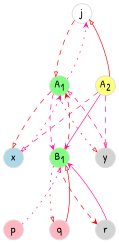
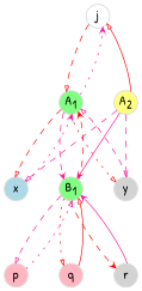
  digraph {
    bgcolor=white
    color=white
    fontname="Patrick Hand"
    nodesep=0.4
    rankdir=TB
    ranksep=0.8
    node [color="#DDDDDD" fillcolor="#80ff80" fixedsize=true fontname="Patrick Hand" fontsize=12 penwidth=1.0 style=filled]
    edge [arrowhead=onormal arrowsize=0.5 color=deeppink fontname="Patrick Hand" penwidth=0.7 style=dashed]
    n1 [fillcolor=white height=0.3 label=j width=0.3]
    n2 [height=0.3 label=<A<SUB>1</SUB>> width=0.3]
    n3 [fillcolor="#ffff80" height=0.3 label=<A<SUB>2</SUB>> width=0.3]
    n4 [fillcolor=lightblue height=0.3 label=x width=0.3]
    n5 [height=0.3 label=<B<SUB>1</SUB>> width=0.3]
    n6 [fillcolor=lightgrey height=0.3 label=y width=0.3]
    n7 [fillcolor=lightpink height=0.3 label=p width=0.3]
    n8 [fillcolor=lightpink height=0.3 label=q width=0.3]
    n9 [fillcolor=lightgrey height=0.3 label=r width=0.3]
    n1 -> n2 [color=red]
    n1 -> n3 [color="#000000" style=invis arrowhead=""]
    n2 -> n1 [arrowhead=vee style=dotted]
    n2 -> n4 [color=red]
    n2 -> n5 [arrowhead=vee]
    n2 -> n6 [color=red style=dotted]
    n3 -> n1 [color=red style=bold]
    n3 -> n4 [constraint=false]
    n3 -> n5 [arrowhead=vee constraint=false style=bold]
    n3 -> n6 [constraint=false]
    n4 -> n2 [arrowhead=vee style=dotted]
    n5 -> n2 [arrowhead=vee color=red]
+   n5 -> n7
    n5 -> n8 [color=red style=dotted]
    n5 -> n9 [arrowhead=vee color=red]
    n6 -> n2
    n7 -> n5 [style=dotted]
    n8 -> n5 [color=red style=bold]
    n9 -> n5 [arrowhead=vee style=bold]
  }
